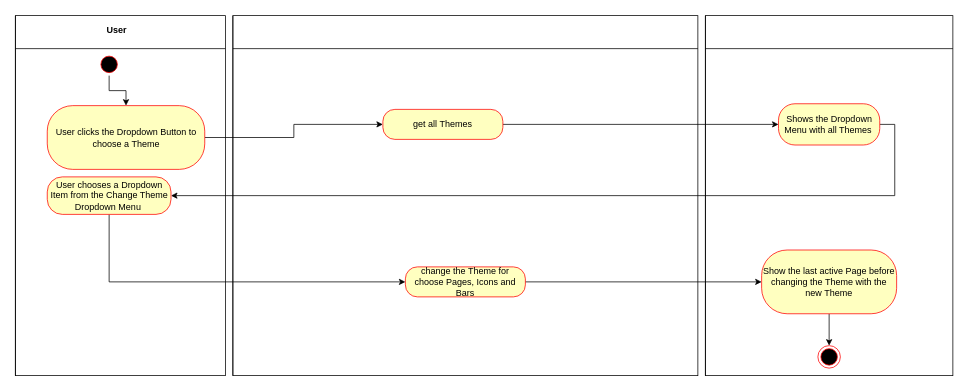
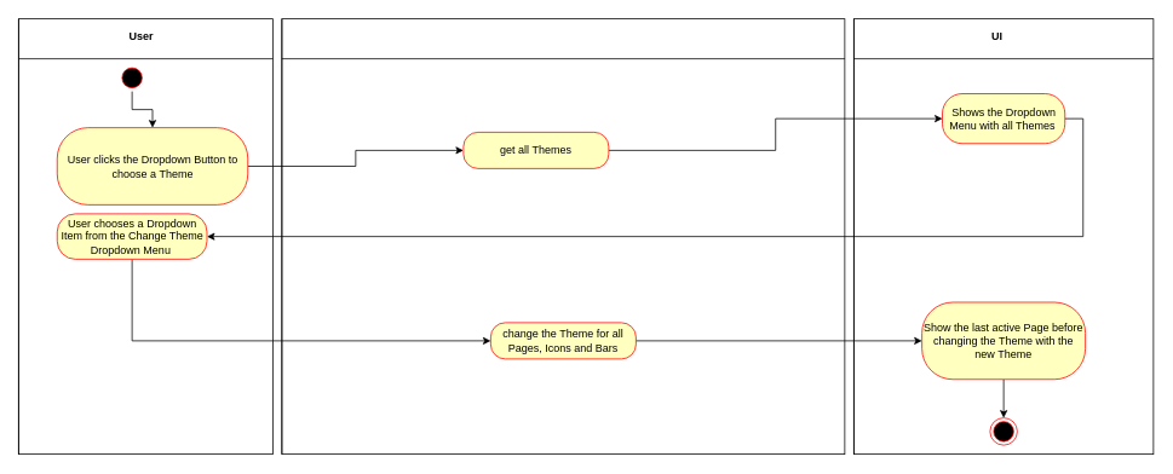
  <mxCell id="0" />
  <mxCell id="1" parent="0" />
  <mxCell id="2" value="" style="shape=internalStorage;whiteSpace=wrap;html=1;backgroundOutline=1;dx=0;dy=44;" parent="1" vertex="1"><mxGeometry width="280" height="480" as="geometry" x="20" y="20" /></mxCell>
  <mxCell id="3" value="&lt;b&gt;User&lt;/b&gt;" style="text;html=1;resizable=0;points=[];autosize=1;align=left;verticalAlign=top;spacingTop=-4;" parent="1" vertex="1"><mxGeometry x="140" y="30" width="40" height="20" as="geometry" /></mxCell>
  <mxCell id="4" value="" style="shape=internalStorage;whiteSpace=wrap;html=1;backgroundOutline=1;dx=0;dy=44;" parent="1" vertex="1"><mxGeometry x="310" width="620" height="480" as="geometry" y="20" /></mxCell>
  <mxCell id="5" value="" style="shape=internalStorage;whiteSpace=wrap;html=1;backgroundOutline=1;dx=0;dy=44;" parent="1" vertex="1"><mxGeometry x="940" width="330" height="480" as="geometry" y="20" /></mxCell>
  <mxCell id="6" style="edgeStyle=orthogonalEdgeStyle;rounded=0;orthogonalLoop=1;jettySize=auto;html=1;exitX=0.5;exitY=1;exitDx=0;exitDy=0;entryX=0.5;entryY=0;entryDx=0;entryDy=0;" parent="1" source="7" target="19" edge="1"><mxGeometry relative="1" as="geometry" /></mxCell>
  <mxCell id="7" value="" style="ellipse;html=1;shape=startState;fillColor=#000000;strokeColor=#ff0000;" parent="1" vertex="1"><mxGeometry x="130" y="70" width="30" height="30" as="geometry" /></mxCell>
  <mxCell id="8" value="" style="ellipse;html=1;shape=endState;fillColor=#000000;strokeColor=#ff0000;" parent="1" vertex="1"><mxGeometry x="1090" y="460" width="30" height="30" as="geometry" /></mxCell>
  <mxCell id="9" style="edgeStyle=orthogonalEdgeStyle;rounded=0;orthogonalLoop=1;jettySize=auto;html=1;exitX=1;exitY=0;exitDx=0;exitDy=0;entryX=0;entryY=0.5;entryDx=0;entryDy=0;" parent="1" edge="1"><mxGeometry relative="1" as="geometry"><mxPoint x="380" y="90" as="targetPoint" /></mxGeometry></mxCell>
  <mxCell id="10" style="edgeStyle=orthogonalEdgeStyle;rounded=0;orthogonalLoop=1;jettySize=auto;html=1;exitX=1;exitY=0.5;exitDx=0;exitDy=0;entryX=0;entryY=0.5;entryDx=0;entryDy=0;" parent="1" edge="1"><mxGeometry relative="1" as="geometry"><mxPoint x="390" y="390" as="targetPoint" /></mxGeometry></mxCell>
  <mxCell id="11" style="edgeStyle=orthogonalEdgeStyle;rounded=0;orthogonalLoop=1;jettySize=auto;html=1;exitX=1;exitY=1;exitDx=0;exitDy=0;entryX=0;entryY=0.5;entryDx=0;entryDy=0;" parent="1" edge="1"><mxGeometry relative="1" as="geometry"><mxPoint x="380" y="210" as="targetPoint" /><Array as="points"><mxPoint x="210" y="165" /><mxPoint x="210" y="210" /></Array></mxGeometry></mxCell>
  <mxCell id="12" style="edgeStyle=orthogonalEdgeStyle;rounded=0;orthogonalLoop=1;jettySize=auto;html=1;exitX=1;exitY=0.5;exitDx=0;exitDy=0;entryX=0;entryY=0.5;entryDx=0;entryDy=0;" parent="1" edge="1"><mxGeometry relative="1" as="geometry"><mxPoint x="500" y="90" as="sourcePoint" /></mxGeometry></mxCell>
  <mxCell id="13" style="edgeStyle=orthogonalEdgeStyle;rounded=0;orthogonalLoop=1;jettySize=auto;html=1;exitX=0.5;exitY=1;exitDx=0;exitDy=0;entryX=1;entryY=0.5;entryDx=0;entryDy=0;" parent="1" edge="1"><mxGeometry relative="1" as="geometry"><mxPoint x="500" y="150" as="targetPoint" /></mxGeometry></mxCell>
  <mxCell id="14" style="edgeStyle=orthogonalEdgeStyle;rounded=0;orthogonalLoop=1;jettySize=auto;html=1;exitX=1;exitY=0.5;exitDx=0;exitDy=0;entryX=0;entryY=0.5;entryDx=0;entryDy=0;" parent="1" edge="1"><mxGeometry relative="1" as="geometry"><mxPoint x="685" y="390" as="targetPoint" /></mxGeometry></mxCell>
  <mxCell id="15" style="edgeStyle=orthogonalEdgeStyle;rounded=0;orthogonalLoop=1;jettySize=auto;html=1;exitX=0.5;exitY=1;exitDx=0;exitDy=0;entryX=1;entryY=0.5;entryDx=0;entryDy=0;" parent="1" edge="1"><mxGeometry relative="1" as="geometry"><mxPoint x="745" y="410" as="sourcePoint" /></mxGeometry></mxCell>
  <mxCell id="16" style="edgeStyle=orthogonalEdgeStyle;rounded=0;orthogonalLoop=1;jettySize=auto;html=1;exitX=1;exitY=0.5;exitDx=0;exitDy=0;entryX=0;entryY=0.5;entryDx=0;entryDy=0;" parent="1" edge="1"><mxGeometry relative="1" as="geometry"><mxPoint x="675" y="210" as="targetPoint" /></mxGeometry></mxCell>
  <mxCell id="17" style="edgeStyle=orthogonalEdgeStyle;rounded=0;orthogonalLoop=1;jettySize=auto;html=1;exitX=0.5;exitY=1;exitDx=0;exitDy=0;entryX=1;entryY=0.5;entryDx=0;entryDy=0;" parent="1" edge="1"><mxGeometry relative="1" as="geometry"><mxPoint x="735" y="230" as="sourcePoint" /></mxGeometry></mxCell>
  <mxCell id="18" value="" style="edgeStyle=orthogonalEdgeStyle;rounded=0;orthogonalLoop=1;jettySize=auto;html=1;" parent="1" source="19" target="21" edge="1"><mxGeometry relative="1" as="geometry" /></mxCell>
  <mxCell id="19" value="User clicks the Dropdown Button to choose a Theme" style="rounded=1;whiteSpace=wrap;html=1;arcSize=40;fontColor=#000000;fillColor=#ffffc0;strokeColor=#ff0000;" parent="1" vertex="1"><mxGeometry x="62.5" y="140" width="210" height="85" as="geometry" /></mxCell>
  <mxCell id="20" value="" style="edgeStyle=orthogonalEdgeStyle;rounded=0;orthogonalLoop=1;jettySize=auto;html=1;entryX=0;entryY=0.5;entryDx=0;entryDy=0;" edge="1" parent="1" source="21" target="26"><mxGeometry relative="1" as="geometry"><mxPoint x="780" y="165" as="targetPoint" /></mxGeometry></mxCell>
  <mxCell id="21" value="get all Themes" style="rounded=1;whiteSpace=wrap;html=1;arcSize=40;fontColor=#000000;fillColor=#ffffc0;strokeColor=#ff0000;" parent="1" vertex="1"><mxGeometry x="510" y="145" width="160" height="40" as="geometry" /></mxCell>
+ <mxCell id="22" value="&lt;b&gt;UI&lt;/b&gt;" style="text;html=1;resizable=0;points=[];autosize=1;align=left;verticalAlign=top;spacingTop=-4;" parent="1" vertex="1"><mxGeometry x="1090" y="30" width="30" height="20" as="geometry" /></mxCell>
  <mxCell id="23" style="edgeStyle=orthogonalEdgeStyle;rounded=0;orthogonalLoop=1;jettySize=auto;html=1;exitX=0.5;exitY=1;exitDx=0;exitDy=0;entryX=0.5;entryY=0;entryDx=0;entryDy=0;" edge="1" parent="1" source="24" target="8"><mxGeometry relative="1" as="geometry" /></mxCell>
  <mxCell id="24" value="Show the last active Page before changing the Theme with the new Theme" style="rounded=1;whiteSpace=wrap;html=1;arcSize=40;fontColor=#000000;fillColor=#ffffc0;strokeColor=#ff0000;" parent="1" vertex="1"><mxGeometry x="1015" y="332.5" width="180" height="85" as="geometry" /></mxCell>
  <mxCell id="25" style="edgeStyle=orthogonalEdgeStyle;rounded=0;orthogonalLoop=1;jettySize=auto;html=1;exitX=1;exitY=0.5;exitDx=0;exitDy=0;entryX=1;entryY=0.5;entryDx=0;entryDy=0;" edge="1" parent="1" source="26" target="28"><mxGeometry relative="1" as="geometry" /></mxCell>
- <mxCell id="26" value="Shows the Dropdown Menu with all Themes&amp;nbsp;" style="rounded=1;whiteSpace=wrap;html=1;arcSize=40;fontColor=#000000;fillColor=#ffffc0;strokeColor=#ff0000;" parent="1" vertex="1"><mxGeometry x="1037.5" y="137.5" width="135" height="55" as="geometry" /></mxCell>
+ <mxCell id="26" value="Shows the Dropdown Menu with all Themes&amp;nbsp;" style="rounded=1;whiteSpace=wrap;html=1;arcSize=40;fontColor=#000000;fillColor=#ffffc0;strokeColor=#ff0000;" parent="1" vertex="1"><mxGeometry x="1037.5" y="102.5" width="135" height="55" as="geometry" /></mxCell>
  <mxCell id="27" style="edgeStyle=orthogonalEdgeStyle;rounded=0;orthogonalLoop=1;jettySize=auto;html=1;exitX=0.5;exitY=1;exitDx=0;exitDy=0;entryX=0;entryY=0.5;entryDx=0;entryDy=0;" edge="1" parent="1" source="28" target="30"><mxGeometry relative="1" as="geometry" /></mxCell>
  <mxCell id="28" value="User chooses a Dropdown Item from the Change Theme Dropdown Menu&amp;nbsp;" style="rounded=1;whiteSpace=wrap;html=1;arcSize=40;fontColor=#000000;fillColor=#ffffc0;strokeColor=#ff0000;" vertex="1" parent="1"><mxGeometry x="62.5" y="235" width="165" height="50" as="geometry" /></mxCell>
  <mxCell id="29" style="edgeStyle=orthogonalEdgeStyle;rounded=0;orthogonalLoop=1;jettySize=auto;html=1;exitX=1;exitY=0.5;exitDx=0;exitDy=0;entryX=0;entryY=0.5;entryDx=0;entryDy=0;" edge="1" parent="1" source="30" target="24"><mxGeometry relative="1" as="geometry" /></mxCell>
- <mxCell id="30" value="change the Theme for choose Pages, Icons and Bars" style="rounded=1;whiteSpace=wrap;html=1;arcSize=40;fontColor=#000000;fillColor=#ffffc0;strokeColor=#ff0000;" vertex="1" parent="1"><mxGeometry x="540" y="355" width="160" height="40" as="geometry" /></mxCell>
+ <mxCell id="30" value="change the Theme for all Pages, Icons and Bars" style="rounded=1;whiteSpace=wrap;html=1;arcSize=40;fontColor=#000000;fillColor=#ffffc0;strokeColor=#ff0000;" vertex="1" parent="1"><mxGeometry x="540" y="355" width="160" height="40" as="geometry" /></mxCell>
